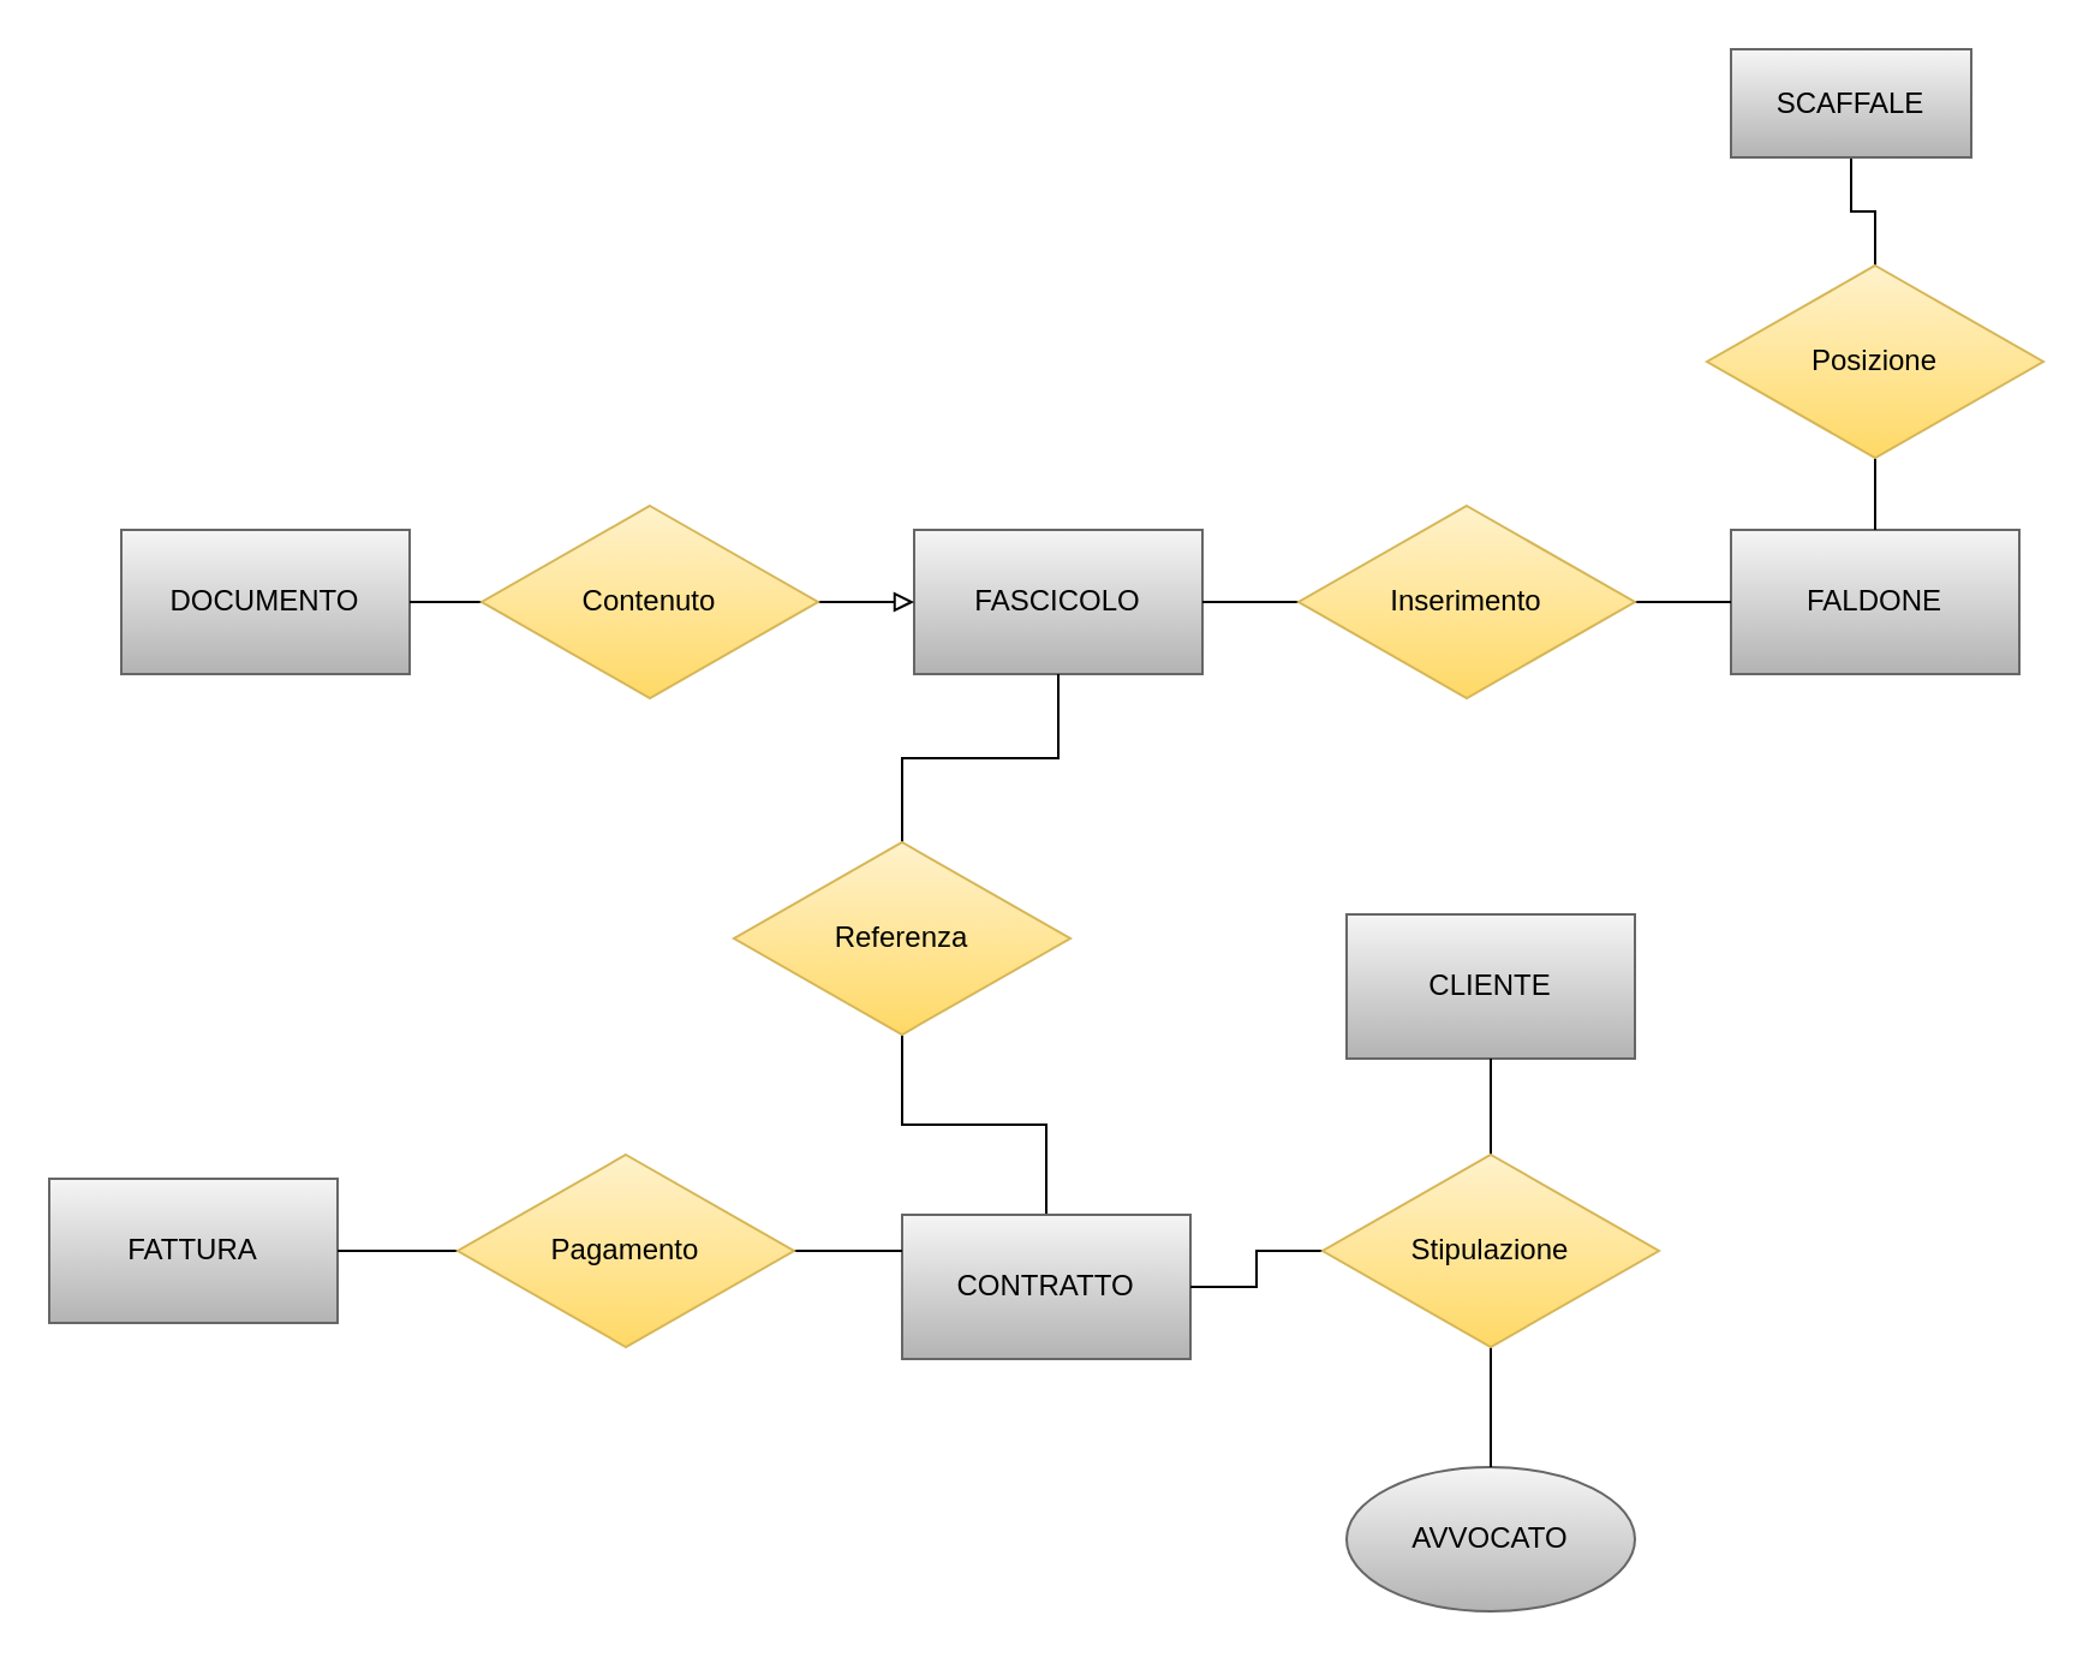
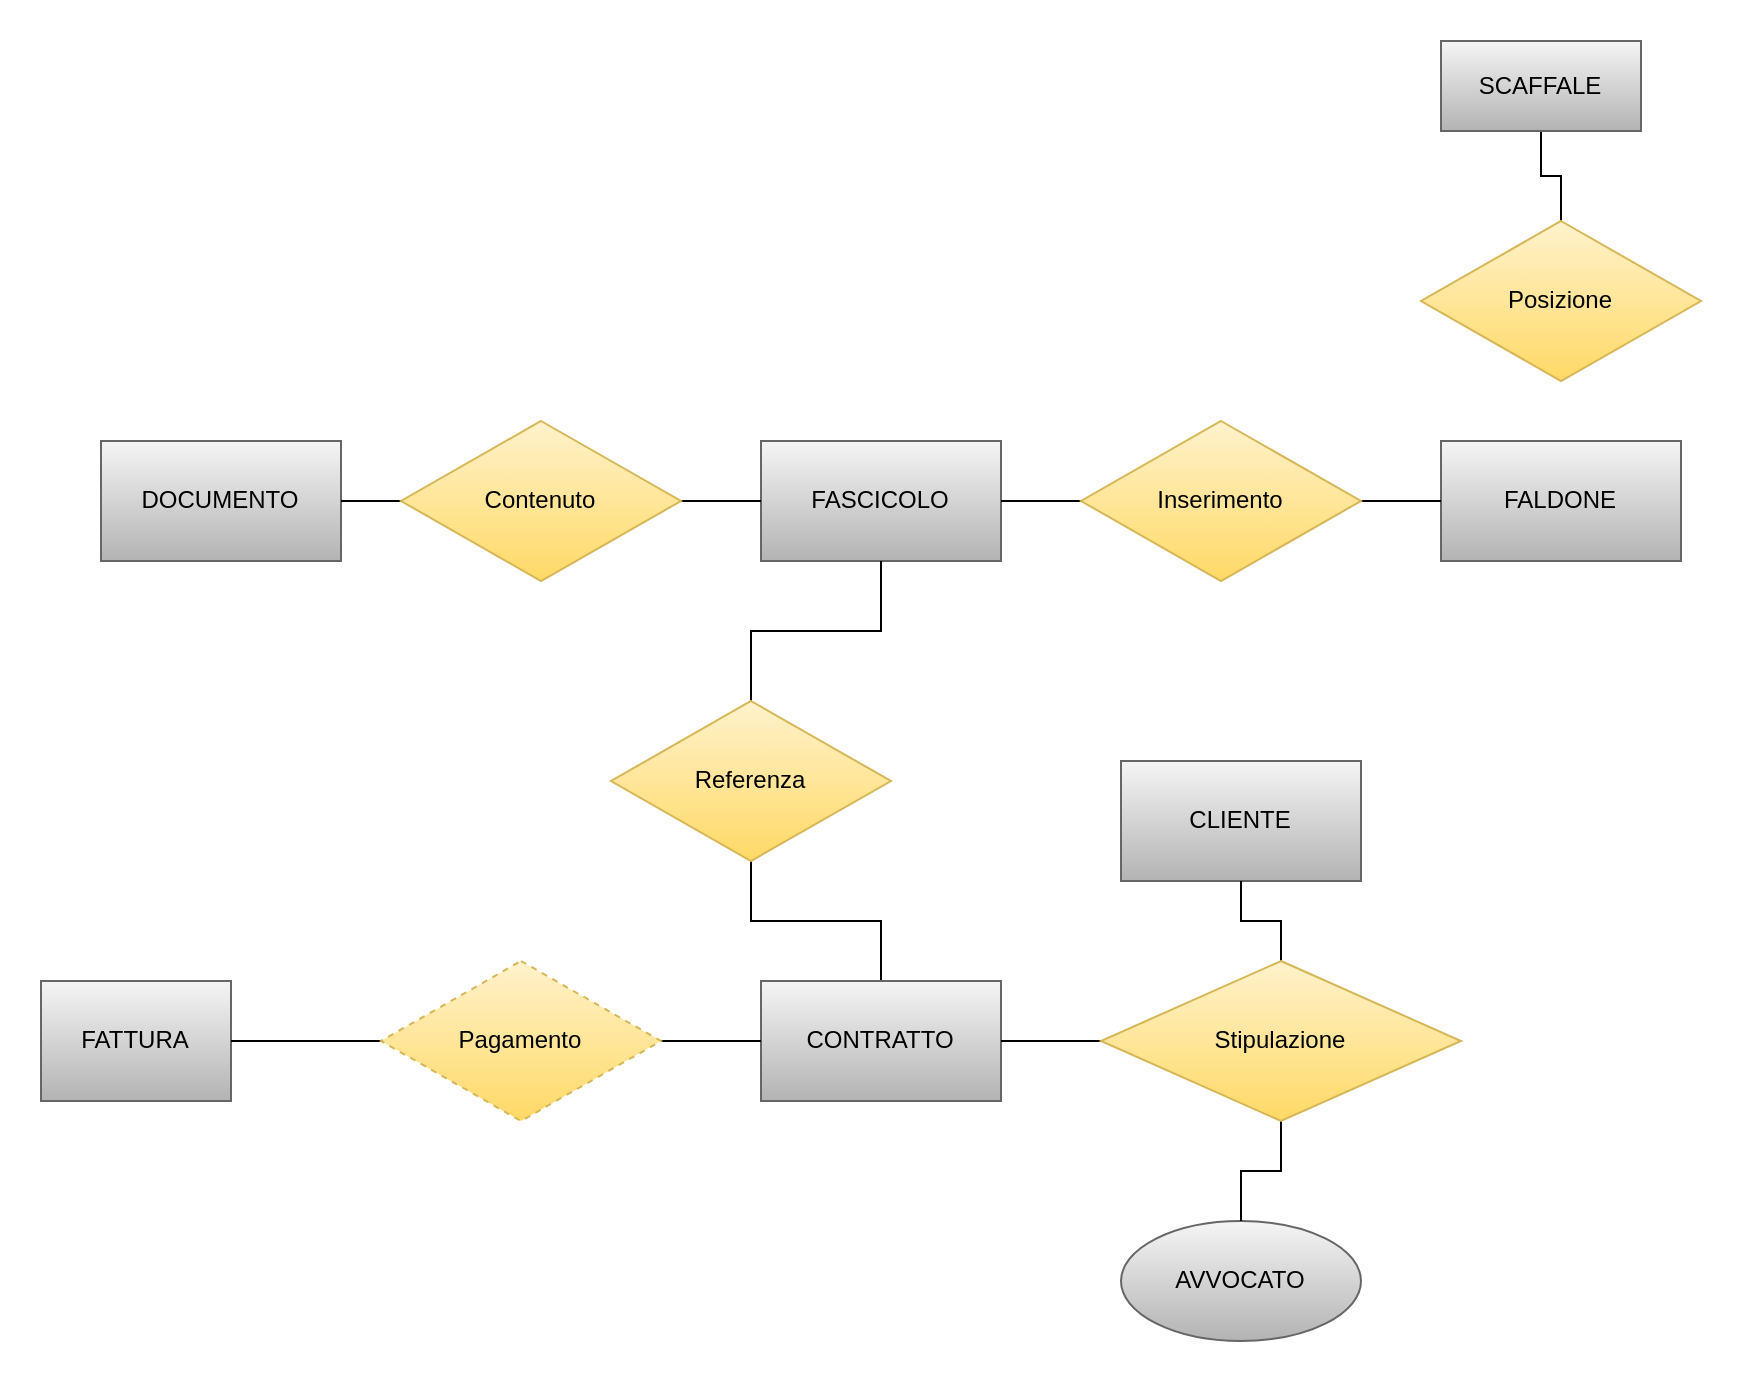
  <mxCell id="0" />
  <mxCell id="1" parent="0" />
  <mxCell id="2" value="CLIENTE" style="rounded=0;whiteSpace=wrap;html=1;fillColor=#f5f5f5;strokeColor=#666666;gradientColor=#b3b3b3;" parent="1" vertex="1"><mxGeometry x="560" y="380" width="120" height="60" as="geometry" /></mxCell>
  <mxCell id="3" value="" style="edgeStyle=orthogonalEdgeStyle;rounded=0;orthogonalLoop=1;jettySize=auto;html=1;endArrow=none;endFill=0;" edge="1" parent="1" source="4" target="28"><mxGeometry relative="1" as="geometry" /></mxCell>
- <mxCell id="4" value="CONTRATTO" style="rounded=0;whiteSpace=wrap;html=1;fillColor=#f5f5f5;gradientColor=#b3b3b3;strokeColor=#666666;" parent="1" vertex="1"><mxGeometry x="375" y="505" width="120" height="60" as="geometry" /></mxCell>
+ <mxCell id="4" value="CONTRATTO" style="rounded=0;whiteSpace=wrap;html=1;fillColor=#f5f5f5;gradientColor=#b3b3b3;strokeColor=#666666;" parent="1" vertex="1"><mxGeometry x="380" y="490" width="120" height="60" as="geometry" /></mxCell>
  <mxCell id="5" value="AVVOCATO" style="ellipse;whiteSpace=wrap;html=1;fillColor=#f5f5f5;gradientColor=#b3b3b3;strokeColor=#666666;" parent="1" vertex="1"><mxGeometry x="560" y="610" width="120" height="60" as="geometry" /></mxCell>
  <mxCell id="6" value="FASCICOLO" style="rounded=0;whiteSpace=wrap;html=1;fillColor=#f5f5f5;gradientColor=#b3b3b3;strokeColor=#666666;" parent="1" vertex="1"><mxGeometry x="380" y="220" width="120" height="60" as="geometry" /></mxCell>
  <mxCell id="7" value="DOCUMENTO" style="rounded=0;whiteSpace=wrap;html=1;fillColor=#f5f5f5;gradientColor=#b3b3b3;strokeColor=#666666;" parent="1" vertex="1"><mxGeometry x="50" y="220" width="120" height="60" as="geometry" /></mxCell>
- <mxCell id="8" value="FATTURA" style="rounded=0;whiteSpace=wrap;html=1;fillColor=#f5f5f5;gradientColor=#b3b3b3;strokeColor=#666666;" parent="1" vertex="1"><mxGeometry x="20" y="490" width="120" height="60" as="geometry" /></mxCell>
+ <mxCell id="8" value="FATTURA" style="rounded=0;whiteSpace=wrap;html=1;fillColor=#f5f5f5;gradientColor=#b3b3b3;strokeColor=#666666;" parent="1" vertex="1"><mxGeometry x="20" y="490" width="95" height="60" as="geometry" /></mxCell>
  <mxCell id="9" value="FALDONE" style="rounded=0;whiteSpace=wrap;html=1;fillColor=#f5f5f5;gradientColor=#b3b3b3;strokeColor=#666666;" parent="1" vertex="1"><mxGeometry x="720" y="220" width="120" height="60" as="geometry" /></mxCell>
  <mxCell id="10" value="" style="edgeStyle=orthogonalEdgeStyle;rounded=0;orthogonalLoop=1;jettySize=auto;html=1;startArrow=none;startFill=0;endArrow=none;endFill=0;" parent="1" source="13" target="5" edge="1"><mxGeometry relative="1" as="geometry" /></mxCell>
  <mxCell id="11" value="" style="edgeStyle=orthogonalEdgeStyle;rounded=0;orthogonalLoop=1;jettySize=auto;html=1;startArrow=none;startFill=0;endArrow=none;endFill=0;" parent="1" source="13" target="2" edge="1"><mxGeometry relative="1" as="geometry" /></mxCell>
  <mxCell id="12" value="" style="edgeStyle=orthogonalEdgeStyle;rounded=0;orthogonalLoop=1;jettySize=auto;html=1;startArrow=none;startFill=0;endArrow=none;endFill=0;" parent="1" source="13" target="4" edge="1"><mxGeometry relative="1" as="geometry" /></mxCell>
- <mxCell id="13" value="Stipulazione" style="rhombus;whiteSpace=wrap;html=1;fillColor=#fff2cc;gradientColor=#ffd966;strokeColor=#d6b656;" parent="1" vertex="1"><mxGeometry x="550" y="480" width="140" height="80" as="geometry" /></mxCell>
+ <mxCell id="13" value="Stipulazione" style="rhombus;whiteSpace=wrap;html=1;fillColor=#fff2cc;gradientColor=#ffd966;strokeColor=#d6b656;" parent="1" vertex="1"><mxGeometry x="550" y="480" width="180" height="80" as="geometry" /></mxCell>
  <mxCell id="14" value="" style="edgeStyle=orthogonalEdgeStyle;rounded=0;orthogonalLoop=1;jettySize=auto;html=1;startArrow=none;startFill=0;endArrow=none;endFill=0;" parent="1" source="16" edge="1"><mxGeometry relative="1" as="geometry"><mxPoint x="170" y="250" as="targetPoint" /></mxGeometry></mxCell>
- <mxCell id="15" value="" style="edgeStyle=orthogonalEdgeStyle;rounded=0;orthogonalLoop=1;jettySize=auto;html=1;startArrow=none;startFill=0;endArrow=block;endFill=0;" parent="1" source="16" target="6" edge="1"><mxGeometry relative="1" as="geometry" /></mxCell>
+ <mxCell id="15" value="" style="edgeStyle=orthogonalEdgeStyle;rounded=0;orthogonalLoop=1;jettySize=auto;html=1;startArrow=none;startFill=0;endArrow=none;endFill=0;" parent="1" source="16" target="6" edge="1"><mxGeometry relative="1" as="geometry" /></mxCell>
  <mxCell id="16" value="Contenuto" style="rhombus;whiteSpace=wrap;html=1;fillColor=#fff2cc;gradientColor=#ffd966;strokeColor=#d6b656;" parent="1" vertex="1"><mxGeometry x="200" y="210" width="140" height="80" as="geometry" /></mxCell>
  <mxCell id="17" value="" style="edgeStyle=orthogonalEdgeStyle;rounded=0;orthogonalLoop=1;jettySize=auto;html=1;startArrow=none;startFill=0;endArrow=none;endFill=0;" parent="1" source="19" target="9" edge="1"><mxGeometry relative="1" as="geometry" /></mxCell>
  <mxCell id="18" value="" style="edgeStyle=orthogonalEdgeStyle;rounded=0;orthogonalLoop=1;jettySize=auto;html=1;startArrow=none;startFill=0;endArrow=none;endFill=0;" parent="1" source="19" target="6" edge="1"><mxGeometry relative="1" as="geometry" /></mxCell>
  <mxCell id="19" value="Inserimento" style="rhombus;whiteSpace=wrap;html=1;fillColor=#fff2cc;gradientColor=#ffd966;strokeColor=#d6b656;" parent="1" vertex="1"><mxGeometry x="540" y="210" width="140" height="80" as="geometry" /></mxCell>
  <mxCell id="20" value="" style="edgeStyle=orthogonalEdgeStyle;rounded=0;orthogonalLoop=1;jettySize=auto;html=1;startArrow=none;startFill=0;endArrow=none;endFill=0;" parent="1" source="22" target="4" edge="1"><mxGeometry relative="1" as="geometry"><Array as="points"><mxPoint x="340" y="520" /><mxPoint x="340" y="520" /></Array></mxGeometry></mxCell>
  <mxCell id="21" value="" style="edgeStyle=orthogonalEdgeStyle;rounded=0;orthogonalLoop=1;jettySize=auto;html=1;startArrow=none;startFill=0;endArrow=none;endFill=0;" parent="1" source="22" target="8" edge="1"><mxGeometry relative="1" as="geometry" /></mxCell>
- <mxCell id="22" value="Pagamento" style="rhombus;whiteSpace=wrap;html=1;fillColor=#fff2cc;gradientColor=#ffd966;strokeColor=#d6b656;" parent="1" vertex="1"><mxGeometry x="190" y="480" width="140" height="80" as="geometry" /></mxCell>
- <mxCell id="23" value="" style="edgeStyle=orthogonalEdgeStyle;rounded=0;orthogonalLoop=1;jettySize=auto;html=1;startArrow=none;startFill=0;endArrow=none;endFill=0;" parent="1" source="25" target="9" edge="1"><mxGeometry relative="1" as="geometry" /></mxCell>
+ <mxCell id="22" value="Pagamento" style="rhombus;whiteSpace=wrap;html=1;fillColor=#fff2cc;gradientColor=#ffd966;strokeColor=#d6b656;dashed=1;" parent="1" vertex="1"><mxGeometry x="190" y="480" width="140" height="80" as="geometry" /></mxCell>
  <mxCell id="24" value="" style="edgeStyle=orthogonalEdgeStyle;rounded=0;orthogonalLoop=1;jettySize=auto;html=1;startArrow=none;startFill=0;endArrow=none;endFill=0;" parent="1" source="25" target="26" edge="1"><mxGeometry relative="1" as="geometry" /></mxCell>
  <mxCell id="25" value="Posizione" style="rhombus;whiteSpace=wrap;html=1;fillColor=#fff2cc;gradientColor=#ffd966;strokeColor=#d6b656;" parent="1" vertex="1"><mxGeometry x="710" y="110" width="140" height="80" as="geometry" /></mxCell>
  <mxCell id="26" value="SCAFFALE" style="whiteSpace=wrap;html=1;fillColor=#f5f5f5;gradientColor=#b3b3b3;strokeColor=#666666;" parent="1" vertex="1"><mxGeometry x="720" y="20" width="100" height="45" as="geometry" /></mxCell>
  <mxCell id="27" value="" style="edgeStyle=orthogonalEdgeStyle;rounded=0;orthogonalLoop=1;jettySize=auto;html=1;endArrow=none;endFill=0;" edge="1" parent="1" source="28" target="6"><mxGeometry relative="1" as="geometry" /></mxCell>
  <mxCell id="28" value="Referenza" style="rhombus;whiteSpace=wrap;html=1;fillColor=#fff2cc;gradientColor=#ffd966;strokeColor=#d6b656;" vertex="1" parent="1"><mxGeometry x="305" y="350" width="140" height="80" as="geometry" /></mxCell>
